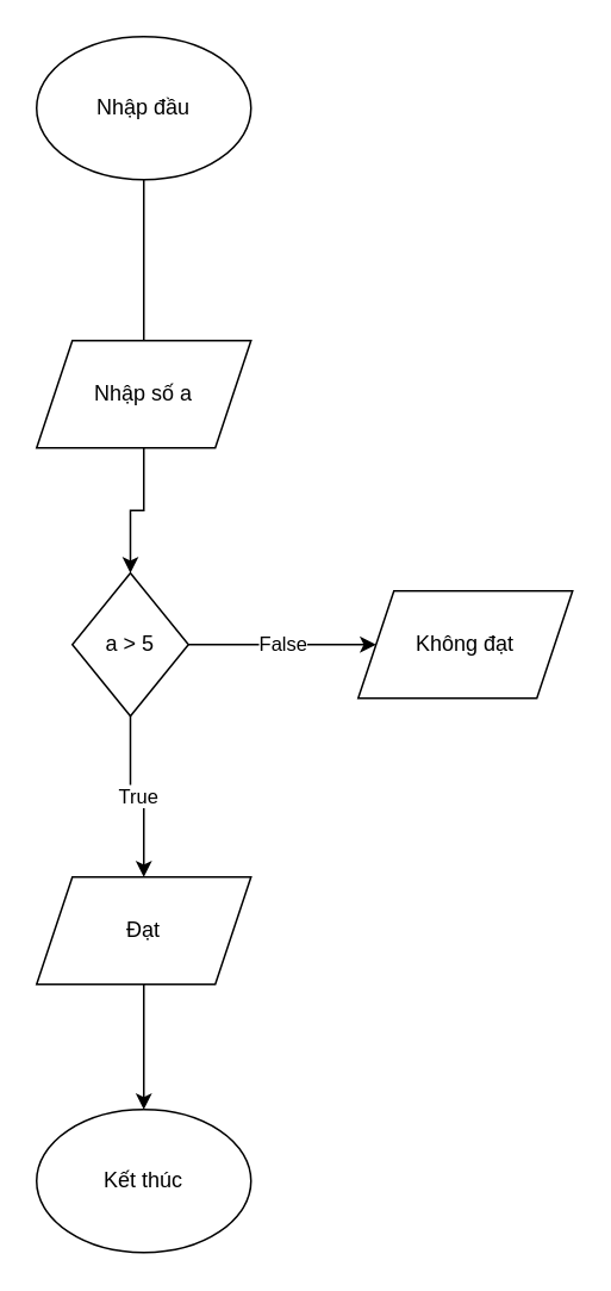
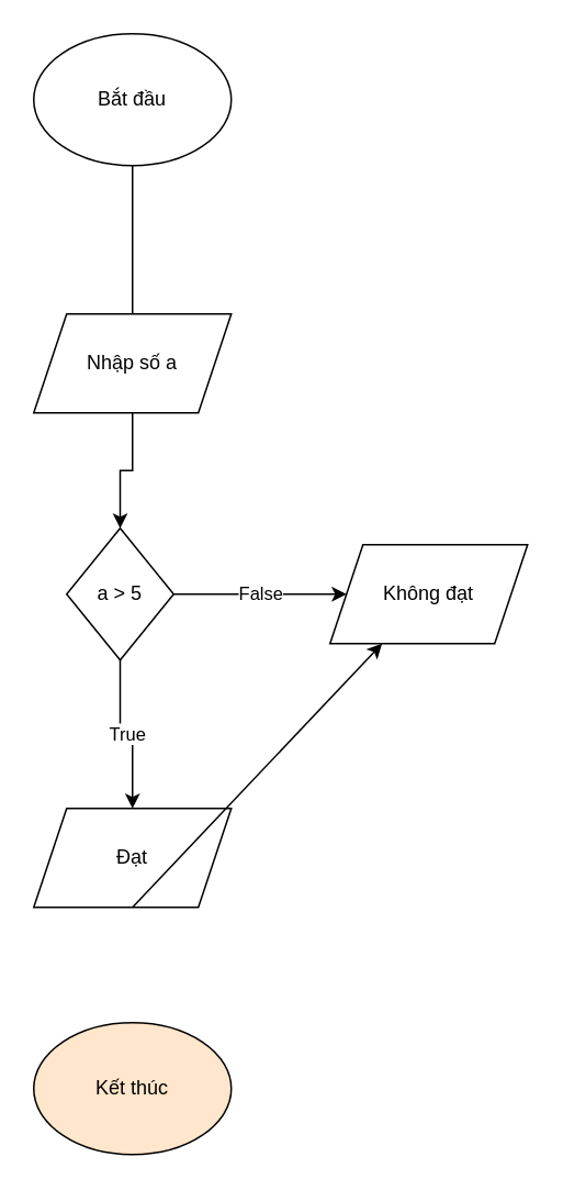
  <mxCell id="0" />
  <mxCell id="1" parent="0" />
  <mxCell id="2" value="" style="edgeStyle=orthogonalEdgeStyle;rounded=0;orthogonalLoop=1;jettySize=auto;html=1;endArrow=none;" edge="1" parent="1" source="3" target="5"><mxGeometry relative="1" as="geometry" /></mxCell>
- <mxCell id="3" value="Nhập đầu" style="ellipse;whiteSpace=wrap;html=1;" vertex="1" parent="1"><mxGeometry x="20" y="20" width="120" height="80" as="geometry" /></mxCell>
+ <mxCell id="3" value="Bắt đầu" style="ellipse;whiteSpace=wrap;html=1;" vertex="1" parent="1"><mxGeometry x="20" y="20" width="120" height="80" as="geometry" /></mxCell>
  <mxCell id="4" value="" style="edgeStyle=orthogonalEdgeStyle;rounded=0;orthogonalLoop=1;jettySize=auto;html=1;" edge="1" parent="1" source="5" target="8"><mxGeometry relative="1" as="geometry" /></mxCell>
  <mxCell id="5" value="Nhập số a" style="shape=parallelogram;perimeter=parallelogramPerimeter;whiteSpace=wrap;html=1;fixedSize=1;" vertex="1" parent="1"><mxGeometry x="20" y="190" width="120" height="60" as="geometry" /></mxCell>
  <mxCell id="6" value="False" style="edgeStyle=orthogonalEdgeStyle;rounded=0;orthogonalLoop=1;jettySize=auto;html=1;" edge="1" parent="1" source="8" target="9"><mxGeometry relative="1" as="geometry" /></mxCell>
  <mxCell id="7" value="True" style="edgeStyle=orthogonalEdgeStyle;rounded=0;orthogonalLoop=1;jettySize=auto;html=1;" edge="1" parent="1" source="8" target="10"><mxGeometry relative="1" as="geometry" /></mxCell>
  <mxCell id="8" value="a &amp;gt; 5" style="rhombus;whiteSpace=wrap;html=1;" vertex="1" parent="1"><mxGeometry x="40" y="320" width="65" height="80" as="geometry" /></mxCell>
  <mxCell id="9" value="Không đạt" style="shape=parallelogram;perimeter=parallelogramPerimeter;whiteSpace=wrap;html=1;fixedSize=1;" vertex="1" parent="1"><mxGeometry x="200" y="330" width="120" height="60" as="geometry" /></mxCell>
  <mxCell id="10" value="Đạt" style="shape=parallelogram;perimeter=parallelogramPerimeter;whiteSpace=wrap;html=1;fixedSize=1;" vertex="1" parent="1"><mxGeometry x="20" y="490" width="120" height="60" as="geometry" /></mxCell>
- <mxCell id="11" value="Kết thúc" style="ellipse;whiteSpace=wrap;html=1;" vertex="1" parent="1"><mxGeometry x="20" y="620" width="120" height="80" as="geometry" /></mxCell>
- <mxCell id="12" value="" style="endArrow=classic;html=1;rounded=0;exitX=0.5;exitY=1;exitDx=0;exitDy=0;entryX=0.5;entryY=0;entryDx=0;entryDy=0;" edge="1" parent="1" source="10" target="11"><mxGeometry width="50" height="50" relative="1" as="geometry"><mxPoint x="60" y="690" as="sourcePoint" /><mxPoint x="110" y="640" as="targetPoint" /></mxGeometry></mxCell>
+ <mxCell id="11" value="Kết thúc" style="ellipse;whiteSpace=wrap;html=1;fillColor=#ffe6cc;" vertex="1" parent="1"><mxGeometry x="20" y="620" width="120" height="80" as="geometry" /></mxCell>
+ <mxCell id="12" value="" style="endArrow=classic;html=1;rounded=0;exitX=0.5;exitY=1;exitDx=0;exitDy=0;" edge="1" parent="1" source="10" target="9"><mxGeometry width="50" height="50" relative="1" as="geometry"><mxPoint x="60" y="690" as="sourcePoint" /><mxPoint x="110" y="640" as="targetPoint" /></mxGeometry></mxCell>
